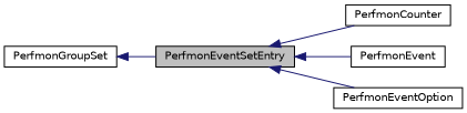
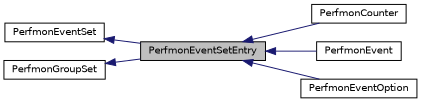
  digraph {
    rankdir=LR
    node [color=black fillcolor=white fontname=Helvetica fontsize=10 shape=record style=filled]
    edge [color=midnightblue dir=back fontname=Helvetica fontsize=10 labelfontname=Helvetica labelfontsize=10 style=solid]
    n1 [fillcolor=grey75 fontcolor=black height=0.2 label=PerfmonEventSetEntry width=0.4]
    n2 [height=0.2 label=PerfmonCounter width=0.4]
    n3 [height=0.2 label=PerfmonEvent width=0.4]
    n4 [height=0.2 label=PerfmonEventOption width=0.4]
+   n5 [height=0.2 label=PerfmonEventSet width=0.4]
    n6 [height=0.2 label=PerfmonGroupSet width=0.4]
    n1 -> n2
    n1 -> n3
    n1 -> n4
+   n5 -> n1
    n6 -> n1
  }
